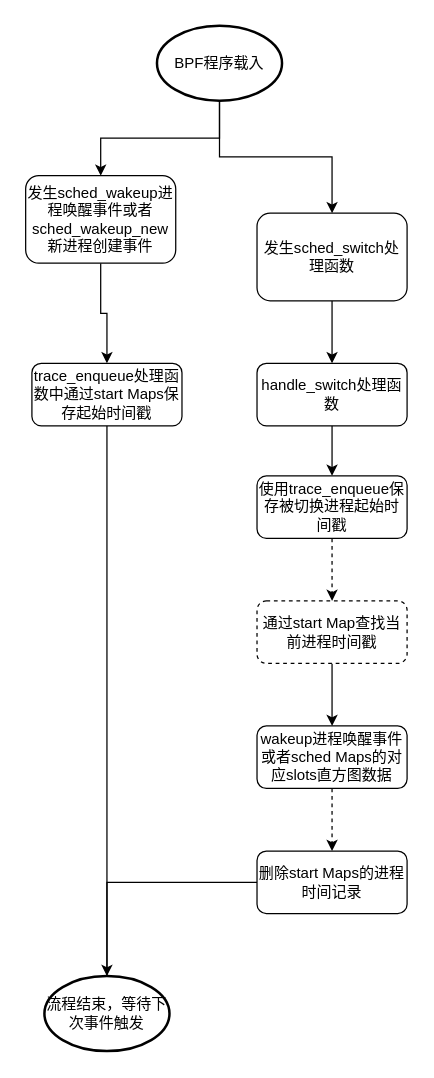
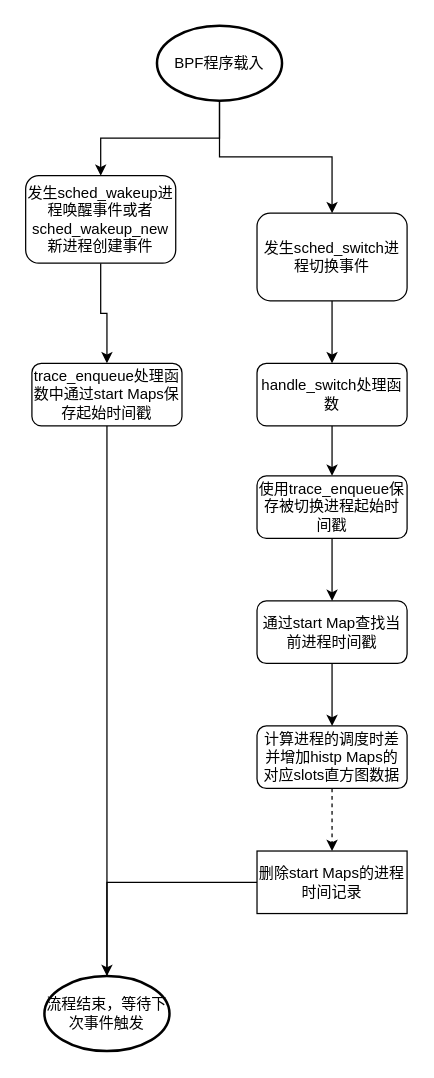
  <mxCell id="0" />
  <mxCell id="1" parent="0" />
  <mxCell id="2" style="edgeStyle=orthogonalEdgeStyle;rounded=0;orthogonalLoop=1;jettySize=auto;html=1;" edge="1" parent="1" source="3" target="12"><mxGeometry relative="1" as="geometry" /></mxCell>
  <mxCell id="3" value="发生sched_wakeup进程唤醒事件或者sched_wakeup_new新进程创建事件" style="rounded=1;whiteSpace=wrap;html=1;fontSize=12;glass=0;strokeWidth=1;shadow=0;" parent="1" vertex="1"><mxGeometry x="20" y="140" width="120" height="70" as="geometry" /></mxCell>
  <mxCell id="4" style="edgeStyle=orthogonalEdgeStyle;rounded=0;orthogonalLoop=1;jettySize=auto;html=1;entryX=0.5;entryY=0;entryDx=0;entryDy=0;" parent="1" source="6" target="3" edge="1"><mxGeometry relative="1" as="geometry" /></mxCell>
  <mxCell id="5" style="edgeStyle=orthogonalEdgeStyle;rounded=0;orthogonalLoop=1;jettySize=auto;html=1;" edge="1" parent="1" source="6" target="8"><mxGeometry relative="1" as="geometry" /></mxCell>
  <mxCell id="6" value="BPF程序载入" style="strokeWidth=2;html=1;shape=mxgraph.flowchart.start_1;whiteSpace=wrap;" parent="1" vertex="1"><mxGeometry x="125" y="20" width="100" height="60" as="geometry" /></mxCell>
  <mxCell id="7" style="edgeStyle=orthogonalEdgeStyle;rounded=0;orthogonalLoop=1;jettySize=auto;html=1;" edge="1" parent="1" source="8" target="10"><mxGeometry relative="1" as="geometry" /></mxCell>
- <mxCell id="8" value="发生sched_switch处理函数" style="rounded=1;whiteSpace=wrap;html=1;fontSize=12;glass=0;strokeWidth=1;shadow=0;" vertex="1" parent="1"><mxGeometry x="205" y="170" width="120" height="70" as="geometry" /></mxCell>
+ <mxCell id="8" value="发生sched_switch进程切换事件" style="rounded=1;whiteSpace=wrap;html=1;fontSize=12;glass=0;strokeWidth=1;shadow=0;" vertex="1" parent="1"><mxGeometry x="205" y="170" width="120" height="70" as="geometry" /></mxCell>
  <mxCell id="9" style="edgeStyle=orthogonalEdgeStyle;rounded=0;orthogonalLoop=1;jettySize=auto;html=1;" edge="1" parent="1" source="10" target="15"><mxGeometry relative="1" as="geometry" /></mxCell>
  <mxCell id="10" value="handle_switch处理函数" style="rounded=1;whiteSpace=wrap;html=1;fontSize=12;glass=0;strokeWidth=1;shadow=0;" vertex="1" parent="1"><mxGeometry x="205" y="290" width="120" height="50" as="geometry" /></mxCell>
  <mxCell id="11" style="edgeStyle=orthogonalEdgeStyle;rounded=0;orthogonalLoop=1;jettySize=auto;html=1;endArrow=none;" edge="1" parent="1" source="12" target="13"><mxGeometry relative="1" as="geometry" /></mxCell>
  <mxCell id="12" value="trace_enqueue处理函数中通过start Maps保存起始时间戳" style="rounded=1;whiteSpace=wrap;html=1;fontSize=12;glass=0;strokeWidth=1;shadow=0;" vertex="1" parent="1"><mxGeometry x="25" y="290" width="120" height="50" as="geometry" /></mxCell>
  <mxCell id="13" value="流程结束，等待下次事件触发" style="strokeWidth=2;html=1;shape=mxgraph.flowchart.start_1;whiteSpace=wrap;" vertex="1" parent="1"><mxGeometry x="35" y="780" width="100" height="60" as="geometry" /></mxCell>
- <mxCell id="14" style="edgeStyle=orthogonalEdgeStyle;rounded=0;orthogonalLoop=1;jettySize=auto;html=1;dashed=1;" edge="1" parent="1" source="15" target="17"><mxGeometry relative="1" as="geometry" /></mxCell>
+ <mxCell id="14" style="edgeStyle=orthogonalEdgeStyle;rounded=0;orthogonalLoop=1;jettySize=auto;html=1;" edge="1" parent="1" source="15" target="17"><mxGeometry relative="1" as="geometry" /></mxCell>
  <mxCell id="15" value="使用trace_enqueue保存被切换进程起始时间戳" style="rounded=1;whiteSpace=wrap;html=1;fontSize=12;glass=0;strokeWidth=1;shadow=0;" vertex="1" parent="1"><mxGeometry x="205" y="380" width="120" height="50" as="geometry" /></mxCell>
  <mxCell id="16" style="edgeStyle=orthogonalEdgeStyle;rounded=0;orthogonalLoop=1;jettySize=auto;html=1;entryX=0.5;entryY=0;entryDx=0;entryDy=0;" edge="1" parent="1" source="17" target="19"><mxGeometry relative="1" as="geometry" /></mxCell>
- <mxCell id="17" value="通过start Map查找当前进程时间戳" style="rounded=1;whiteSpace=wrap;html=1;fontSize=12;glass=0;strokeWidth=1;shadow=0;dashed=1;" vertex="1" parent="1"><mxGeometry x="205" y="480" width="120" height="50" as="geometry" /></mxCell>
+ <mxCell id="17" value="通过start Map查找当前进程时间戳" style="rounded=1;whiteSpace=wrap;html=1;fontSize=12;glass=0;strokeWidth=1;shadow=0;" vertex="1" parent="1"><mxGeometry x="205" y="480" width="120" height="50" as="geometry" /></mxCell>
  <mxCell id="18" style="edgeStyle=orthogonalEdgeStyle;rounded=0;orthogonalLoop=1;jettySize=auto;html=1;entryX=0.5;entryY=0;entryDx=0;entryDy=0;dashed=1;" edge="1" parent="1" source="19" target="21"><mxGeometry relative="1" as="geometry" /></mxCell>
- <mxCell id="19" value="wakeup进程唤醒事件或者sched Maps的对应slots直方图数据" style="rounded=1;whiteSpace=wrap;html=1;fontSize=12;glass=0;strokeWidth=1;shadow=0;" vertex="1" parent="1"><mxGeometry x="205" y="580" width="120" height="50" as="geometry" /></mxCell>
+ <mxCell id="19" value="计算进程的调度时差并增加histp Maps的对应slots直方图数据" style="rounded=1;whiteSpace=wrap;html=1;fontSize=12;glass=0;strokeWidth=1;shadow=0;" vertex="1" parent="1"><mxGeometry x="205" y="580" width="120" height="50" as="geometry" /></mxCell>
  <mxCell id="20" style="edgeStyle=orthogonalEdgeStyle;rounded=0;orthogonalLoop=1;jettySize=auto;html=1;" edge="1" parent="1" source="21" target="13"><mxGeometry relative="1" as="geometry" /></mxCell>
- <mxCell id="21" value="删除start Maps的进程时间记录" style="rounded=1;whiteSpace=wrap;html=1;fontSize=12;glass=0;strokeWidth=1;shadow=0;" vertex="1" parent="1"><mxGeometry x="205" y="680" width="120" height="50" as="geometry" /></mxCell>
+ <mxCell id="21" value="删除start Maps的进程时间记录" style="whiteSpace=wrap;html=1;fontSize=12;glass=0;strokeWidth=1;shadow=0;rounded=0;" vertex="1" parent="1"><mxGeometry x="205" y="680" width="120" height="50" as="geometry" /></mxCell>
